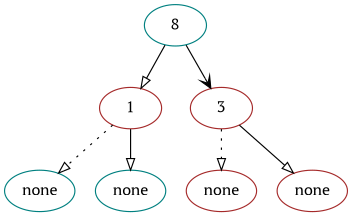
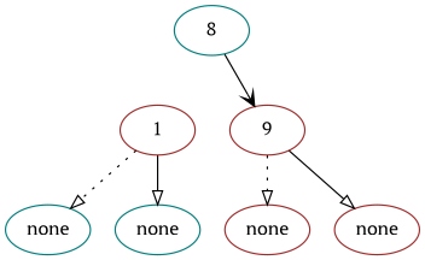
  digraph {
    fontname="PT Serif"
    node [color=brown fontname="PT Serif"]
    edge [arrowhead=onormal fontname="PT Serif" style=solid]
    n1 [color=teal label=8]
    1
-   3
+   3 [label=9]
    n4 [color=teal label=none]
    n5 [color=teal label=none]
    n6 [label=none]
    n7 [label=none]
-   n1 -> 1
    n1 -> 3 [arrowhead=vee]
    1 -> n4 [style=dotted]
    1 -> n5
    3 -> n6 [style=dotted]
    3 -> n7
  }
